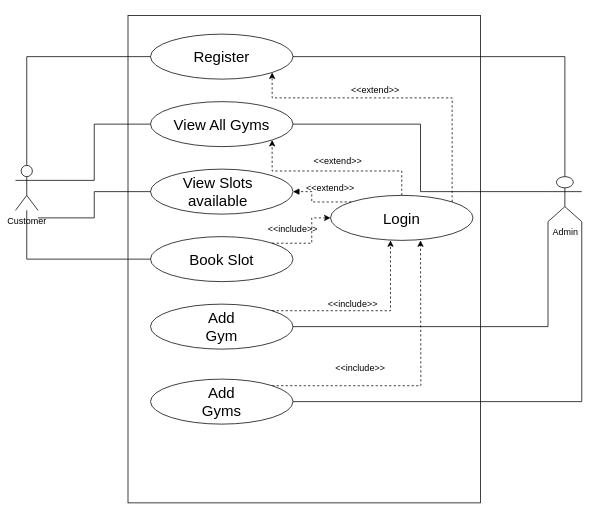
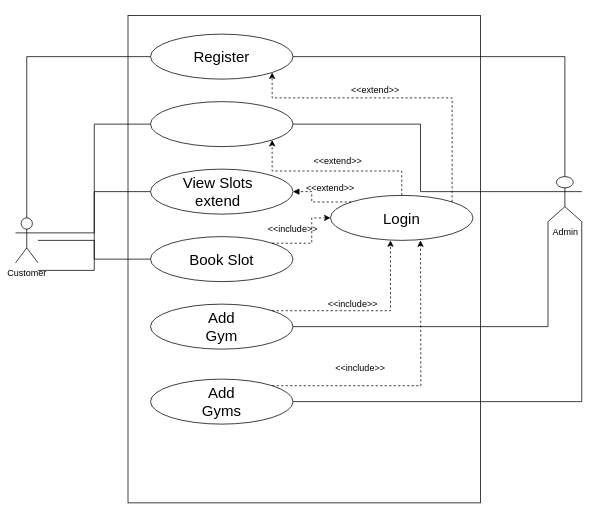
  <mxCell id="0" />
  <mxCell id="1" parent="0" />
  <mxCell id="2" value="" style="rounded=0;whiteSpace=wrap;html=1;" vertex="1" parent="1"><mxGeometry x="170" y="20" width="470" height="650" as="geometry" /></mxCell>
- <mxCell id="3" value="Customer" style="shape=umlActor;verticalLabelPosition=bottom;verticalAlign=top;html=1;outlineConnect=0;" vertex="1" parent="1"><mxGeometry x="20" y="220" width="30" height="60" as="geometry" /></mxCell>
+ <mxCell id="3" value="Customer" style="shape=umlActor;verticalLabelPosition=bottom;verticalAlign=top;html=1;outlineConnect=0;" vertex="1" parent="1"><mxGeometry x="20" y="290" width="30" height="60" as="geometry" /></mxCell>
  <mxCell id="4" style="edgeStyle=orthogonalEdgeStyle;rounded=0;orthogonalLoop=1;jettySize=auto;html=1;exitX=0.5;exitY=0;exitDx=0;exitDy=0;exitPerimeter=0;entryX=1;entryY=0.5;entryDx=0;entryDy=0;endArrow=none;endFill=0;" edge="1" parent="1" source="7" target="9"><mxGeometry relative="1" as="geometry" /></mxCell>
  <mxCell id="5" style="edgeStyle=orthogonalEdgeStyle;rounded=0;orthogonalLoop=1;jettySize=auto;html=1;exitX=0;exitY=0.333;exitDx=0;exitDy=0;exitPerimeter=0;entryX=1;entryY=0.5;entryDx=0;entryDy=0;endArrow=none;endFill=0;" edge="1" parent="1" source="7" target="12"><mxGeometry relative="1" as="geometry" /></mxCell>
  <mxCell id="6" style="edgeStyle=orthogonalEdgeStyle;rounded=0;orthogonalLoop=1;jettySize=auto;html=1;exitX=0;exitY=1;exitDx=0;exitDy=0;exitPerimeter=0;entryX=1;entryY=0.5;entryDx=0;entryDy=0;endArrow=none;endFill=0;" edge="1" parent="1" source="7" target="25"><mxGeometry relative="1" as="geometry" /></mxCell>
  <mxCell id="7" value="Admin" style="shape=umlActor;verticalLabelPosition=bottom;verticalAlign=top;html=1;outlineConnect=0;" vertex="1" parent="1"><mxGeometry x="730" y="235" width="45" height="60" as="geometry" /></mxCell>
  <mxCell id="8" value="" style="group" connectable="0" vertex="1" parent="1"><mxGeometry x="210" y="45" width="190" height="60" as="geometry" /></mxCell>
  <mxCell id="9" value="" style="ellipse;whiteSpace=wrap;html=1;" vertex="1" parent="8"><mxGeometry x="-10" width="190" height="60" as="geometry" /></mxCell>
  <mxCell id="10" value="&lt;font style=&quot;font-size: 20px;&quot;&gt;Register&lt;/font&gt;" style="text;html=1;strokeColor=none;fillColor=none;align=center;verticalAlign=middle;whiteSpace=wrap;rounded=0;" vertex="1" parent="8"><mxGeometry x="50" y="15" width="70" height="30" as="geometry" /></mxCell>
  <mxCell id="11" value="" style="group" connectable="0" vertex="1" parent="1"><mxGeometry x="200" y="135" width="190" height="60" as="geometry" /></mxCell>
  <mxCell id="12" value="" style="ellipse;whiteSpace=wrap;html=1;" vertex="1" parent="11"><mxGeometry width="190" height="60" as="geometry" /></mxCell>
- <mxCell id="13" value="&lt;font style=&quot;font-size: 20px;&quot;&gt;View All Gyms&lt;/font&gt;" style="text;html=1;strokeColor=none;fillColor=none;align=center;verticalAlign=middle;whiteSpace=wrap;rounded=0;" vertex="1" parent="11"><mxGeometry x="30" y="15" width="130" height="30" as="geometry" /></mxCell>
  <mxCell id="14" value="" style="group" connectable="0" vertex="1" parent="1"><mxGeometry x="200" y="225" width="190" height="60" as="geometry" /></mxCell>
  <mxCell id="15" value="" style="ellipse;whiteSpace=wrap;html=1;" vertex="1" parent="14"><mxGeometry width="190" height="60" as="geometry" /></mxCell>
- <mxCell id="16" value="&lt;font style=&quot;font-size: 20px;&quot;&gt;View Slots available&lt;/font&gt;" style="text;html=1;strokeColor=none;fillColor=none;align=center;verticalAlign=middle;whiteSpace=wrap;rounded=0;" vertex="1" parent="14"><mxGeometry x="30" y="15" width="120" height="30" as="geometry" /></mxCell>
+ <mxCell id="16" value="&lt;font style=&quot;font-size: 20px;&quot;&gt;View Slots extend&lt;/font&gt;" style="text;html=1;strokeColor=none;fillColor=none;align=center;verticalAlign=middle;whiteSpace=wrap;rounded=0;" vertex="1" parent="14"><mxGeometry x="30" y="15" width="120" height="30" as="geometry" /></mxCell>
  <mxCell id="17" value="" style="group" connectable="0" vertex="1" parent="1"><mxGeometry x="200" y="315" width="190" height="60" as="geometry" /></mxCell>
  <mxCell id="18" value="" style="ellipse;whiteSpace=wrap;html=1;" vertex="1" parent="17"><mxGeometry width="190" height="60" as="geometry" /></mxCell>
  <mxCell id="19" value="&lt;font style=&quot;font-size: 20px;&quot;&gt;Book Slot&lt;/font&gt;" style="text;html=1;strokeColor=none;fillColor=none;align=center;verticalAlign=middle;whiteSpace=wrap;rounded=0;" vertex="1" parent="17"><mxGeometry x="50" y="15" width="90" height="30" as="geometry" /></mxCell>
  <mxCell id="20" value="" style="group" connectable="0" vertex="1" parent="1"><mxGeometry x="200" y="505" width="190" height="60" as="geometry" /></mxCell>
  <mxCell id="21" style="edgeStyle=orthogonalEdgeStyle;rounded=0;orthogonalLoop=1;jettySize=auto;html=1;exitX=1;exitY=0;exitDx=0;exitDy=0;dashed=1;" edge="1" parent="20" source="22"><mxGeometry relative="1" as="geometry"><mxPoint x="360" y="-185" as="targetPoint" /></mxGeometry></mxCell>
  <mxCell id="22" value="" style="ellipse;whiteSpace=wrap;html=1;" vertex="1" parent="20"><mxGeometry width="190" height="60" as="geometry" /></mxCell>
  <mxCell id="23" value="&lt;font style=&quot;font-size: 20px;&quot;&gt;Add Gyms&lt;/font&gt;" style="text;html=1;strokeColor=none;fillColor=none;align=center;verticalAlign=middle;whiteSpace=wrap;rounded=0;" vertex="1" parent="20"><mxGeometry x="60" y="15" width="70" height="30" as="geometry" /></mxCell>
  <mxCell id="24" value="" style="group" connectable="0" vertex="1" parent="1"><mxGeometry x="200" y="405" width="190" height="60" as="geometry" /></mxCell>
  <mxCell id="25" value="" style="ellipse;whiteSpace=wrap;html=1;" vertex="1" parent="24"><mxGeometry width="190" height="60" as="geometry" /></mxCell>
  <mxCell id="26" value="&lt;font style=&quot;font-size: 20px;&quot;&gt;Add Gym&lt;/font&gt;" style="text;html=1;strokeColor=none;fillColor=none;align=center;verticalAlign=middle;whiteSpace=wrap;rounded=0;" vertex="1" parent="24"><mxGeometry x="60" y="15" width="70" height="30" as="geometry" /></mxCell>
  <mxCell id="27" value="" style="group" connectable="0" vertex="1" parent="1"><mxGeometry x="440" y="260" width="190" height="60" as="geometry" /></mxCell>
  <mxCell id="28" value="" style="ellipse;whiteSpace=wrap;html=1;" vertex="1" parent="27"><mxGeometry width="190" height="60" as="geometry" /></mxCell>
  <mxCell id="29" value="&lt;font style=&quot;font-size: 20px;&quot;&gt;Login&lt;/font&gt;" style="text;html=1;strokeColor=none;fillColor=none;align=center;verticalAlign=middle;whiteSpace=wrap;rounded=0;" vertex="1" parent="27"><mxGeometry x="60" y="15" width="70" height="30" as="geometry" /></mxCell>
  <mxCell id="30" style="edgeStyle=orthogonalEdgeStyle;rounded=0;orthogonalLoop=1;jettySize=auto;html=1;exitX=0;exitY=0.5;exitDx=0;exitDy=0;endArrow=none;endFill=0;" edge="1" parent="1" source="9" target="3"><mxGeometry relative="1" as="geometry" /></mxCell>
  <mxCell id="31" style="edgeStyle=orthogonalEdgeStyle;rounded=0;orthogonalLoop=1;jettySize=auto;html=1;exitX=0;exitY=0.5;exitDx=0;exitDy=0;entryX=1;entryY=0.333;entryDx=0;entryDy=0;entryPerimeter=0;endArrow=none;endFill=0;" edge="1" parent="1" source="12" target="3"><mxGeometry relative="1" as="geometry" /></mxCell>
  <mxCell id="32" style="edgeStyle=orthogonalEdgeStyle;rounded=0;orthogonalLoop=1;jettySize=auto;html=1;exitX=0;exitY=0.5;exitDx=0;exitDy=0;entryX=1;entryY=1.167;entryDx=0;entryDy=0;entryPerimeter=0;endArrow=none;endFill=0;" edge="1" parent="1" source="15" target="3"><mxGeometry relative="1" as="geometry" /></mxCell>
  <mxCell id="33" style="edgeStyle=orthogonalEdgeStyle;rounded=0;orthogonalLoop=1;jettySize=auto;html=1;exitX=0;exitY=0.5;exitDx=0;exitDy=0;endArrow=none;endFill=0;" edge="1" parent="1" source="18" target="3"><mxGeometry relative="1" as="geometry" /></mxCell>
  <mxCell id="34" style="edgeStyle=orthogonalEdgeStyle;rounded=0;orthogonalLoop=1;jettySize=auto;html=1;exitX=1;exitY=0.5;exitDx=0;exitDy=0;entryX=1;entryY=1;entryDx=0;entryDy=0;entryPerimeter=0;endArrow=none;endFill=0;" edge="1" parent="1" source="22" target="7"><mxGeometry relative="1" as="geometry" /></mxCell>
  <mxCell id="35" style="edgeStyle=orthogonalEdgeStyle;rounded=0;orthogonalLoop=1;jettySize=auto;html=1;exitX=1;exitY=0;exitDx=0;exitDy=0;entryX=0;entryY=0.5;entryDx=0;entryDy=0;dashed=1;" edge="1" parent="1" source="18" target="28"><mxGeometry relative="1" as="geometry" /></mxCell>
  <mxCell id="36" style="edgeStyle=orthogonalEdgeStyle;rounded=0;orthogonalLoop=1;jettySize=auto;html=1;exitX=1;exitY=0;exitDx=0;exitDy=0;entryX=0.421;entryY=1;entryDx=0;entryDy=0;entryPerimeter=0;dashed=1;" edge="1" parent="1" source="25" target="28"><mxGeometry relative="1" as="geometry" /></mxCell>
  <mxCell id="37" value="&amp;lt;&amp;lt;include&amp;gt;&amp;gt;" style="text;html=1;strokeColor=none;fillColor=none;align=center;verticalAlign=middle;whiteSpace=wrap;rounded=0;" vertex="1" parent="1"><mxGeometry x="440" y="390" width="60" height="30" as="geometry" /></mxCell>
  <mxCell id="38" value="&amp;lt;&amp;lt;include&amp;gt;&amp;gt;" style="text;html=1;strokeColor=none;fillColor=none;align=center;verticalAlign=middle;whiteSpace=wrap;rounded=0;" vertex="1" parent="1"><mxGeometry x="450" y="475" width="60" height="30" as="geometry" /></mxCell>
  <mxCell id="39" value="&amp;lt;&amp;lt;include&amp;gt;&amp;gt;" style="text;html=1;strokeColor=none;fillColor=none;align=center;verticalAlign=middle;whiteSpace=wrap;rounded=0;" vertex="1" parent="1"><mxGeometry x="360" y="290" width="60" height="30" as="geometry" /></mxCell>
  <mxCell id="40" style="edgeStyle=orthogonalEdgeStyle;rounded=0;orthogonalLoop=1;jettySize=auto;html=1;exitX=0;exitY=0;exitDx=0;exitDy=0;entryX=1;entryY=0.5;entryDx=0;entryDy=0;startArrow=none;startFill=0;endArrow=block;endFill=1;dashed=1;" edge="1" parent="1" source="28" target="15"><mxGeometry relative="1" as="geometry" /></mxCell>
  <mxCell id="41" value="&amp;lt;&amp;lt;extend&amp;gt;&amp;gt;" style="text;html=1;strokeColor=none;fillColor=none;align=center;verticalAlign=middle;whiteSpace=wrap;rounded=0;" vertex="1" parent="1"><mxGeometry x="410" y="235" width="60" height="30" as="geometry" /></mxCell>
  <mxCell id="42" style="edgeStyle=orthogonalEdgeStyle;rounded=0;orthogonalLoop=1;jettySize=auto;html=1;exitX=0.5;exitY=0;exitDx=0;exitDy=0;entryX=1;entryY=1;entryDx=0;entryDy=0;dashed=1;" edge="1" parent="1" source="28" target="12"><mxGeometry relative="1" as="geometry"><mxPoint x="390" y="180" as="targetPoint" /></mxGeometry></mxCell>
  <mxCell id="43" style="edgeStyle=orthogonalEdgeStyle;rounded=0;orthogonalLoop=1;jettySize=auto;html=1;exitX=1;exitY=0;exitDx=0;exitDy=0;entryX=1;entryY=1;entryDx=0;entryDy=0;dashed=1;" edge="1" parent="1" source="28" target="9"><mxGeometry relative="1" as="geometry"><Array as="points"><mxPoint x="603" y="130" /><mxPoint x="363" y="130" /></Array></mxGeometry></mxCell>
  <mxCell id="44" value="&amp;lt;&amp;lt;extend&amp;gt;&amp;gt;" style="text;html=1;strokeColor=none;fillColor=none;align=center;verticalAlign=middle;whiteSpace=wrap;rounded=0;" vertex="1" parent="1"><mxGeometry x="470" y="105" width="60" height="30" as="geometry" /></mxCell>
  <mxCell id="45" value="&amp;lt;&amp;lt;extend&amp;gt;&amp;gt;" style="text;html=1;strokeColor=none;fillColor=none;align=center;verticalAlign=middle;whiteSpace=wrap;rounded=0;" vertex="1" parent="1"><mxGeometry x="420" y="200" width="60" height="30" as="geometry" /></mxCell>
